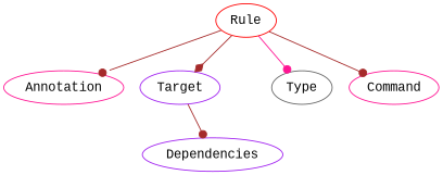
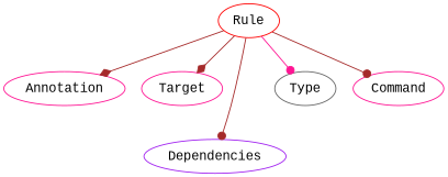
  digraph {
    fontname="Liberation Mono"
    node [color=deeppink fontname="Liberation Mono"]
    edge [arrowhead=dot color=brown fontname="Liberation Mono"]
    n1 [color=red label=Rule shape=oval]
    Annotation
-   Target [color=purple]
+   Target
    Dependencies [color=purple]
    Type [color=gray40]
    Command
-   n1 -> Annotation
+   n1 -> Annotation [arrowhead=diamond]
    n1 -> Target [arrowhead=diamond]
-   Target -> Dependencies
+   n1 -> Dependencies
    n1 -> Type [color=deeppink]
    n1 -> Command
  }
